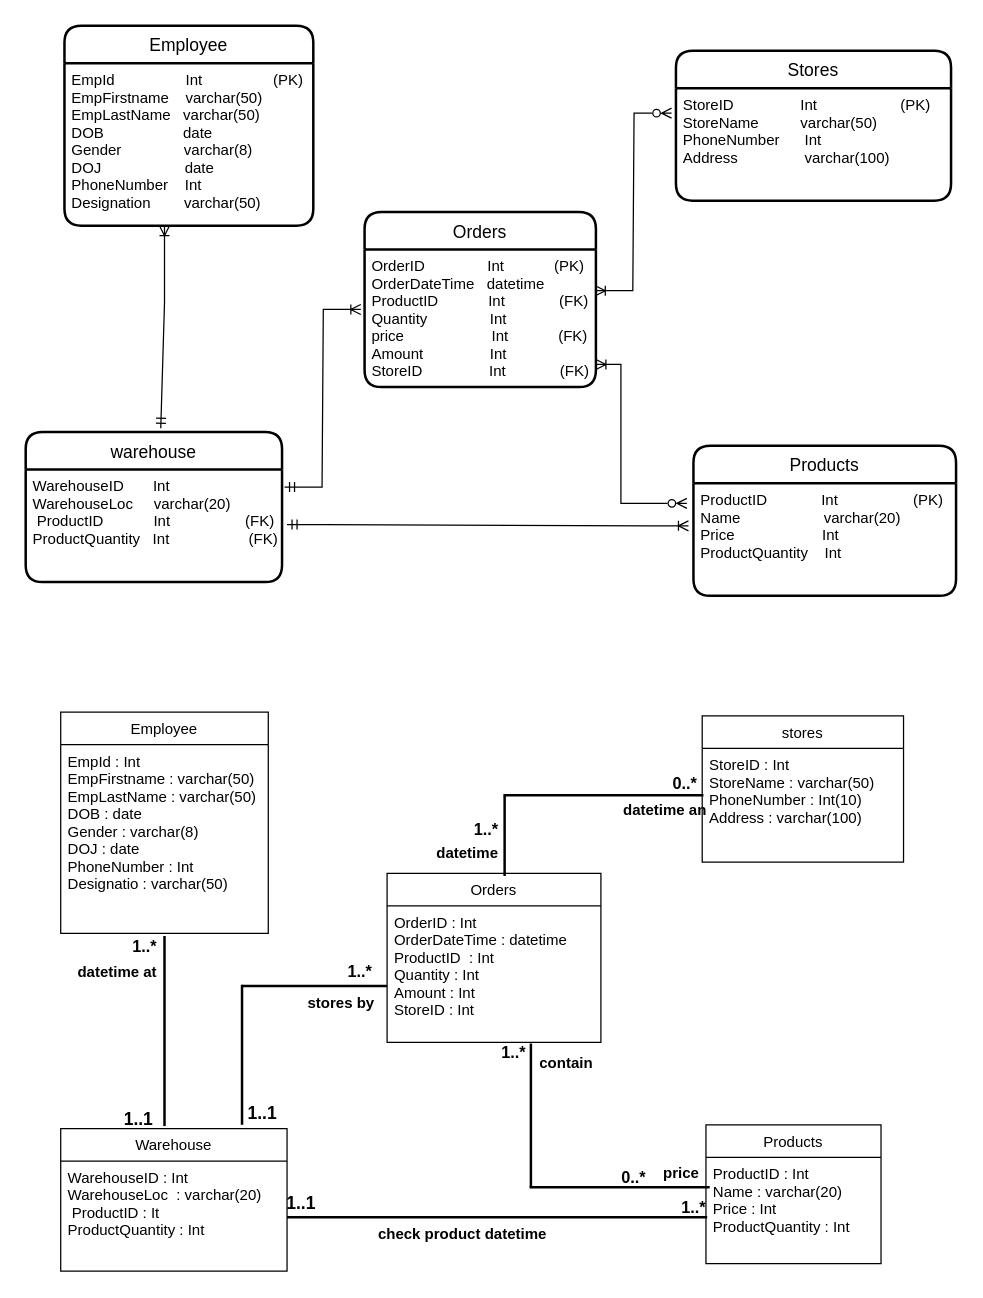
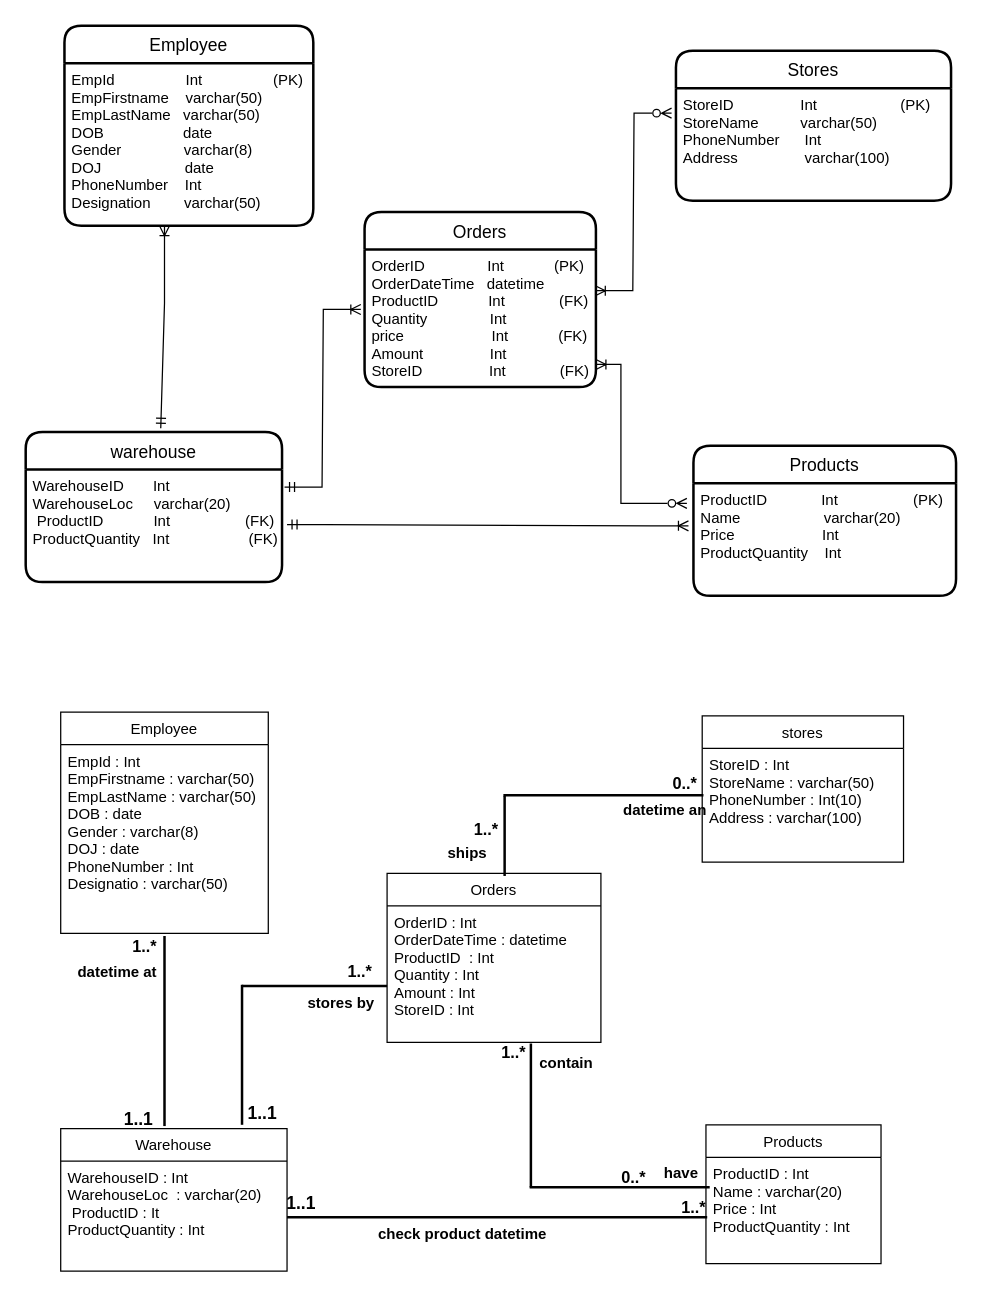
  <mxCell id="0" />
  <mxCell id="1" parent="0" />
  <mxCell id="2" value="Employee" style="swimlane;childLayout=stackLayout;horizontal=1;startSize=30;horizontalStack=0;rounded=1;fontSize=14;fontStyle=0;strokeWidth=2;resizeParent=0;resizeLast=1;shadow=0;dashed=0;align=center;" parent="1" vertex="1"><mxGeometry x="51" y="20" width="199" height="160" as="geometry" /></mxCell>
  <mxCell id="3" value="EmpId                 Int                 (PK)&#10;EmpFirstname    varchar(50)&#10;EmpLastName   varchar(50)&#10;DOB                   date&#10;Gender               varchar(8)&#10;DOJ                    date&#10;PhoneNumber    Int&#10;Designation        varchar(50)" style="align=left;strokeColor=none;fillColor=none;spacingLeft=4;fontSize=12;verticalAlign=top;resizable=0;rotatable=0;part=1;" parent="2" vertex="1"><mxGeometry y="30" width="199" height="130" as="geometry" /></mxCell>
  <mxCell id="4" value="Stores" style="swimlane;childLayout=stackLayout;horizontal=1;startSize=30;horizontalStack=0;rounded=1;fontSize=14;fontStyle=0;strokeWidth=2;resizeParent=0;resizeLast=1;shadow=0;dashed=0;align=center;" parent="1" vertex="1"><mxGeometry x="540" y="40" width="220" height="120" as="geometry" /></mxCell>
  <mxCell id="5" value="StoreID                Int                    (PK)&#10;StoreName          varchar(50)&#10;PhoneNumber      Int&#10;Address                varchar(100)" style="align=left;strokeColor=none;fillColor=none;spacingLeft=4;fontSize=12;verticalAlign=top;resizable=0;rotatable=0;part=1;" parent="4" vertex="1"><mxGeometry y="30" width="220" height="90" as="geometry" /></mxCell>
  <mxCell id="6" value="" style="endArrow=none;html=1;rounded=0;" parent="1" edge="1"><mxGeometry relative="1" as="geometry"><mxPoint x="201" y="220" as="sourcePoint" /><mxPoint x="201" y="220" as="targetPoint" /></mxGeometry></mxCell>
  <mxCell id="7" value="Products" style="swimlane;childLayout=stackLayout;horizontal=1;startSize=30;horizontalStack=0;rounded=1;fontSize=14;fontStyle=0;strokeWidth=2;resizeParent=0;resizeLast=1;shadow=0;dashed=0;align=center;" parent="1" vertex="1"><mxGeometry x="554" y="356" width="210" height="120" as="geometry" /></mxCell>
  <mxCell id="8" value="ProductID             Int                  (PK)&#10;Name                    varchar(20)&#10;Price                     Int&#10;ProductQuantity    Int" style="align=left;strokeColor=none;fillColor=none;spacingLeft=4;fontSize=12;verticalAlign=top;resizable=0;rotatable=0;part=1;" parent="7" vertex="1"><mxGeometry y="30" width="210" height="90" as="geometry" /></mxCell>
  <mxCell id="9" value="Orders" style="swimlane;childLayout=stackLayout;horizontal=1;startSize=30;horizontalStack=0;rounded=1;fontSize=14;fontStyle=0;strokeWidth=2;resizeParent=0;resizeLast=1;shadow=0;dashed=0;align=center;" parent="1" vertex="1"><mxGeometry x="291" y="169" width="185" height="140" as="geometry" /></mxCell>
  <mxCell id="10" value="OrderID               Int            (PK)&#10;OrderDateTime   datetime&#10;ProductID            Int             (FK)&#10;Quantity               Int&#10;price                     Int            (FK)&#10;Amount                Int&#10;StoreID                Int             (FK)" style="align=left;strokeColor=none;fillColor=none;spacingLeft=4;fontSize=12;verticalAlign=top;resizable=0;rotatable=0;part=1;" parent="9" vertex="1"><mxGeometry y="30" width="185" height="110" as="geometry" /></mxCell>
  <mxCell id="11" value="warehouse" style="swimlane;childLayout=stackLayout;horizontal=1;startSize=30;horizontalStack=0;rounded=1;fontSize=14;fontStyle=0;strokeWidth=2;resizeParent=0;resizeLast=1;shadow=0;dashed=0;align=center;" parent="1" vertex="1"><mxGeometry x="20" y="345" width="205" height="120" as="geometry" /></mxCell>
  <mxCell id="12" value="WarehouseID       Int&#10;WarehouseLoc     varchar(20)&#10; ProductID            Int                  (FK)&#10;ProductQuantity   Int                   (FK)" style="align=left;strokeColor=none;fillColor=none;spacingLeft=4;fontSize=12;verticalAlign=top;resizable=0;rotatable=0;part=1;" parent="11" vertex="1"><mxGeometry y="30" width="205" height="90" as="geometry" /></mxCell>
  <mxCell id="13" value="Employee" style="swimlane;fontStyle=0;childLayout=stackLayout;horizontal=1;startSize=26;fillColor=none;horizontalStack=0;resizeParent=1;resizeParentMax=0;resizeLast=0;collapsible=1;marginBottom=0;" parent="1" vertex="1"><mxGeometry x="48" y="569" width="166" height="177" as="geometry" /></mxCell>
  <mxCell id="14" value="EmpId : Int&#10;EmpFirstname : varchar(50)&#10;EmpLastName : varchar(50)&#10;DOB : date&#10;Gender : varchar(8)&#10;DOJ : date&#10;PhoneNumber : Int&#10;Designatio : varchar(50)" style="text;strokeColor=none;fillColor=none;align=left;verticalAlign=top;spacingLeft=4;spacingRight=4;overflow=hidden;rotatable=0;points=[[0,0.5],[1,0.5]];portConstraint=eastwest;" parent="13" vertex="1"><mxGeometry y="26" width="166" height="125" as="geometry" /></mxCell>
  <mxCell id="15" value="&#10;&#10;&#10;&#10;&#10;" style="text;strokeColor=none;fillColor=none;align=left;verticalAlign=top;spacingLeft=4;spacingRight=4;overflow=hidden;rotatable=0;points=[[0,0.5],[1,0.5]];portConstraint=eastwest;" parent="13" vertex="1"><mxGeometry y="151" width="166" height="26" as="geometry" /></mxCell>
  <mxCell id="16" value="Orders" style="swimlane;fontStyle=0;childLayout=stackLayout;horizontal=1;startSize=26;fillColor=none;horizontalStack=0;resizeParent=1;resizeParentMax=0;resizeLast=0;collapsible=1;marginBottom=0;" parent="1" vertex="1"><mxGeometry x="309" y="698" width="171" height="135" as="geometry" /></mxCell>
  <mxCell id="17" value="OrderID : Int&#10;OrderDateTime : datetime&#10;ProductID  : Int&#10;Quantity : Int&#10;Amount : Int&#10;StoreID : Int" style="text;strokeColor=none;fillColor=none;align=left;verticalAlign=top;spacingLeft=4;spacingRight=4;overflow=hidden;rotatable=0;points=[[0,0.5],[1,0.5]];portConstraint=eastwest;" parent="16" vertex="1"><mxGeometry y="26" width="171" height="109" as="geometry" /></mxCell>
  <mxCell id="18" value="stores" style="swimlane;fontStyle=0;childLayout=stackLayout;horizontal=1;startSize=26;fillColor=none;horizontalStack=0;resizeParent=1;resizeParentMax=0;resizeLast=0;collapsible=1;marginBottom=0;" parent="1" vertex="1"><mxGeometry x="561" y="572" width="161" height="117" as="geometry" /></mxCell>
  <mxCell id="19" value="StoreID : Int&#10;StoreName : varchar(50)&#10;PhoneNumber : Int(10)&#10;Address : varchar(100)" style="text;strokeColor=none;fillColor=none;align=left;verticalAlign=top;spacingLeft=4;spacingRight=4;overflow=hidden;rotatable=0;points=[[0,0.5],[1,0.5]];portConstraint=eastwest;" parent="18" vertex="1"><mxGeometry y="26" width="161" height="91" as="geometry" /></mxCell>
  <mxCell id="20" value="Products" style="swimlane;fontStyle=0;childLayout=stackLayout;horizontal=1;startSize=26;fillColor=none;horizontalStack=0;resizeParent=1;resizeParentMax=0;resizeLast=0;collapsible=1;marginBottom=0;" parent="1" vertex="1"><mxGeometry x="564" y="899" width="140" height="111" as="geometry" /></mxCell>
  <mxCell id="21" value="ProductID : Int&#10;Name : varchar(20)&#10;Price : Int&#10;ProductQuantity : Int" style="text;strokeColor=none;fillColor=none;align=left;verticalAlign=top;spacingLeft=4;spacingRight=4;overflow=hidden;rotatable=0;points=[[0,0.5],[1,0.5]];portConstraint=eastwest;" parent="20" vertex="1"><mxGeometry y="26" width="140" height="85" as="geometry" /></mxCell>
  <mxCell id="22" value="Warehouse" style="swimlane;fontStyle=0;childLayout=stackLayout;horizontal=1;startSize=26;fillColor=none;horizontalStack=0;resizeParent=1;resizeParentMax=0;resizeLast=0;collapsible=1;marginBottom=0;" parent="1" vertex="1"><mxGeometry x="48" y="902" width="181" height="114" as="geometry" /></mxCell>
  <mxCell id="23" value="WarehouseID : Int&#10;WarehouseLoc  : varchar(20)&#10; ProductID : It&#10;ProductQuantity : Int" style="text;strokeColor=none;fillColor=none;align=left;verticalAlign=top;spacingLeft=4;spacingRight=4;overflow=hidden;rotatable=0;points=[[0,0.5],[1,0.5]];portConstraint=eastwest;" parent="22" vertex="1"><mxGeometry y="26" width="181" height="88" as="geometry" /></mxCell>
  <mxCell id="24" value="" style="line;strokeWidth=2;html=1;" parent="1" vertex="1"><mxGeometry x="229" y="968" width="336" height="10" as="geometry" /></mxCell>
  <mxCell id="25" value="" style="line;strokeWidth=2;direction=south;html=1;" parent="1" vertex="1"><mxGeometry x="126" y="748" width="10" height="152" as="geometry" /></mxCell>
  <mxCell id="26" value="" style="line;strokeWidth=2;html=1;" parent="1" vertex="1"><mxGeometry x="193" y="783" width="116" height="10" as="geometry" /></mxCell>
  <mxCell id="27" value="" style="line;strokeWidth=2;direction=south;html=1;" parent="1" vertex="1"><mxGeometry x="188" y="787" width="10" height="112" as="geometry" /></mxCell>
  <mxCell id="28" value="" style="line;strokeWidth=2;direction=south;html=1;" parent="1" vertex="1"><mxGeometry x="419" y="834" width="10" height="115" as="geometry" /></mxCell>
  <mxCell id="29" value="" style="line;strokeWidth=2;html=1;" parent="1" vertex="1"><mxGeometry x="423" y="944" width="144" height="10" as="geometry" /></mxCell>
  <mxCell id="30" value="" style="line;strokeWidth=2;html=1;" parent="1" vertex="1"><mxGeometry x="402" y="562" width="160" height="147" as="geometry" /></mxCell>
  <mxCell id="31" value="" style="line;strokeWidth=2;direction=south;html=1;" parent="1" vertex="1"><mxGeometry x="398" y="636" width="10" height="64" as="geometry" /></mxCell>
- <mxCell id="32" value="&lt;span style=&quot;font-size: 12px;&quot;&gt;datetime&lt;/span&gt;" style="text;strokeColor=none;fillColor=none;html=1;fontSize=24;fontStyle=1;verticalAlign=middle;align=center;" parent="1" vertex="1"><mxGeometry x="322" y="661" width="102" height="33" as="geometry" /></mxCell>
+ <mxCell id="32" value="&lt;span style=&quot;font-size: 12px;&quot;&gt;ships&lt;/span&gt;" style="text;strokeColor=none;fillColor=none;html=1;fontSize=24;fontStyle=1;verticalAlign=middle;align=center;" parent="1" vertex="1"><mxGeometry x="322" y="661" width="102" height="33" as="geometry" /></mxCell>
  <mxCell id="33" value="&lt;font style=&quot;font-size: 13px;&quot;&gt;1..*&lt;/font&gt;" style="text;strokeColor=none;fillColor=none;html=1;fontSize=24;fontStyle=1;verticalAlign=middle;align=center;" parent="1" vertex="1"><mxGeometry x="337.5" y="640" width="100" height="40" as="geometry" /></mxCell>
  <mxCell id="34" value="&lt;span style=&quot;font-size: 12px;&quot;&gt;datetime an&lt;/span&gt;" style="text;strokeColor=none;fillColor=none;html=1;fontSize=24;fontStyle=1;verticalAlign=middle;align=center;" parent="1" vertex="1"><mxGeometry x="481" y="624" width="100" height="40" as="geometry" /></mxCell>
  <mxCell id="35" value="&lt;font style=&quot;font-size: 13px;&quot;&gt;0..*&lt;/font&gt;" style="text;strokeColor=none;fillColor=none;html=1;fontSize=24;fontStyle=1;verticalAlign=middle;align=center;" parent="1" vertex="1"><mxGeometry x="497" y="603" width="100" height="40" as="geometry" /></mxCell>
  <mxCell id="36" value="&lt;span style=&quot;font-size: 12px;&quot;&gt;contain&lt;/span&gt;" style="text;strokeColor=none;fillColor=none;html=1;fontSize=24;fontStyle=1;verticalAlign=middle;align=center;" parent="1" vertex="1"><mxGeometry x="402" y="826" width="100" height="40" as="geometry" /></mxCell>
- <mxCell id="37" value="&lt;span style=&quot;font-size: 12px;&quot;&gt;price&lt;/span&gt;" style="text;strokeColor=none;fillColor=none;html=1;fontSize=24;fontStyle=1;verticalAlign=middle;align=center;" parent="1" vertex="1"><mxGeometry x="494" y="914" width="100" height="40" as="geometry" /></mxCell>
+ <mxCell id="37" value="&lt;span style=&quot;font-size: 12px;&quot;&gt;have&lt;/span&gt;" style="text;strokeColor=none;fillColor=none;html=1;fontSize=24;fontStyle=1;verticalAlign=middle;align=center;" parent="1" vertex="1"><mxGeometry x="494" y="914" width="100" height="40" as="geometry" /></mxCell>
  <mxCell id="38" value="&lt;font style=&quot;font-size: 13px;&quot;&gt;0..*&lt;/font&gt;" style="text;strokeColor=none;fillColor=none;html=1;fontSize=24;fontStyle=1;verticalAlign=middle;align=center;" parent="1" vertex="1"><mxGeometry x="456" y="918" width="100" height="40" as="geometry" /></mxCell>
  <mxCell id="39" value="&lt;font style=&quot;font-size: 13px;&quot;&gt;1..*&lt;/font&gt;" style="text;strokeColor=none;fillColor=none;html=1;fontSize=24;fontStyle=1;verticalAlign=middle;align=center;" parent="1" vertex="1"><mxGeometry x="360" y="818" width="100" height="40" as="geometry" /></mxCell>
  <mxCell id="40" value="&lt;font style=&quot;font-size: 13px;&quot;&gt;1..*&lt;/font&gt;" style="text;strokeColor=none;fillColor=none;html=1;fontSize=24;fontStyle=1;verticalAlign=middle;align=center;" parent="1" vertex="1"><mxGeometry x="504" y="942" width="100" height="40" as="geometry" /></mxCell>
  <mxCell id="41" value="&lt;font style=&quot;font-size: 13px;&quot;&gt;1..*&lt;/font&gt;" style="text;strokeColor=none;fillColor=none;html=1;fontSize=24;fontStyle=1;verticalAlign=middle;align=center;" parent="1" vertex="1"><mxGeometry x="65" y="733" width="100" height="40" as="geometry" /></mxCell>
  <mxCell id="42" value="&lt;font style=&quot;font-size: 14px;&quot;&gt;1..1&lt;/font&gt;" style="text;strokeColor=none;fillColor=none;html=1;fontSize=24;fontStyle=1;verticalAlign=middle;align=center;" parent="1" vertex="1"><mxGeometry x="25" y="871.5" width="170" height="40" as="geometry" /></mxCell>
  <mxCell id="43" value="&lt;font style=&quot;font-size: 14px;&quot;&gt;1..1&lt;/font&gt;" style="text;strokeColor=none;fillColor=none;html=1;fontSize=24;fontStyle=1;verticalAlign=middle;align=center;" parent="1" vertex="1"><mxGeometry x="155" y="939" width="170" height="40" as="geometry" /></mxCell>
  <mxCell id="44" value="&lt;font style=&quot;font-size: 14px;&quot;&gt;1..1&lt;/font&gt;" style="text;strokeColor=none;fillColor=none;html=1;fontSize=24;fontStyle=1;verticalAlign=middle;align=center;" parent="1" vertex="1"><mxGeometry x="118" y="867" width="181" height="40" as="geometry" /></mxCell>
  <mxCell id="45" value="&lt;span style=&quot;font-size: 12px;&quot;&gt;check product datetime&lt;/span&gt;" style="text;strokeColor=none;fillColor=none;html=1;fontSize=24;fontStyle=1;verticalAlign=middle;align=center;" parent="1" vertex="1"><mxGeometry x="319" y="963" width="100" height="40" as="geometry" /></mxCell>
  <mxCell id="46" value="&lt;span style=&quot;font-size: 12px;&quot;&gt;stores by&lt;/span&gt;" style="text;strokeColor=none;fillColor=none;html=1;fontSize=24;fontStyle=1;verticalAlign=middle;align=center;" parent="1" vertex="1"><mxGeometry x="222" y="778" width="100" height="40" as="geometry" /></mxCell>
  <mxCell id="47" value="&lt;font style=&quot;font-size: 13px;&quot;&gt;1..*&lt;/font&gt;" style="text;strokeColor=none;fillColor=none;html=1;fontSize=24;fontStyle=1;verticalAlign=middle;align=center;" parent="1" vertex="1"><mxGeometry x="237" y="753" width="100" height="40" as="geometry" /></mxCell>
  <mxCell id="48" value="&lt;span style=&quot;font-size: 12px;&quot;&gt;datetime at&lt;/span&gt;" style="text;strokeColor=none;fillColor=none;html=1;fontSize=24;fontStyle=1;verticalAlign=middle;align=center;" parent="1" vertex="1"><mxGeometry x="43" y="753" width="100" height="40" as="geometry" /></mxCell>
  <mxCell id="49" value="" style="edgeStyle=entityRelationEdgeStyle;fontSize=12;html=1;endArrow=ERoneToMany;startArrow=ERmandOne;rounded=0;entryX=-0.019;entryY=0.378;entryDx=0;entryDy=0;entryPerimeter=0;" parent="1" target="8" edge="1"><mxGeometry width="100" height="100" relative="1" as="geometry"><mxPoint x="229" y="419" as="sourcePoint" /><mxPoint x="329" y="319" as="targetPoint" /></mxGeometry></mxCell>
  <mxCell id="50" value="" style="edgeStyle=entityRelationEdgeStyle;fontSize=12;html=1;endArrow=ERoneToMany;startArrow=ERmandOne;rounded=0;" parent="1" edge="1"><mxGeometry width="100" height="100" relative="1" as="geometry"><mxPoint x="227" y="389" as="sourcePoint" /><mxPoint x="288" y="247" as="targetPoint" /></mxGeometry></mxCell>
  <mxCell id="51" value="" style="edgeStyle=entityRelationEdgeStyle;fontSize=12;html=1;endArrow=ERzeroToMany;startArrow=ERoneToMany;rounded=0;endFill=0;startFill=0;" parent="1" edge="1"><mxGeometry width="100" height="100" relative="1" as="geometry"><mxPoint x="475.5" y="232" as="sourcePoint" /><mxPoint x="536.5" y="90" as="targetPoint" /></mxGeometry></mxCell>
  <mxCell id="52" value="" style="fontSize=12;html=1;endArrow=ERoneToMany;startArrow=ERmandOne;rounded=0;startFill=0;" parent="1" edge="1"><mxGeometry width="100" height="100" relative="1" as="geometry"><mxPoint x="128" y="342" as="sourcePoint" /><mxPoint x="131" y="180" as="targetPoint" /><Array as="points"><mxPoint x="131" y="242" /></Array></mxGeometry></mxCell>
  <mxCell id="53" value="" style="fontSize=12;html=1;endArrow=ERzeroToMany;startArrow=ERoneToMany;rounded=0;endFill=0;startFill=0;edgeStyle=elbowEdgeStyle;entryX=-0.025;entryY=0.178;entryDx=0;entryDy=0;entryPerimeter=0;exitX=1;exitY=0.836;exitDx=0;exitDy=0;exitPerimeter=0;" parent="1" source="10" target="8" edge="1"><mxGeometry width="100" height="100" relative="1" as="geometry"><mxPoint x="474" y="286" as="sourcePoint" /><mxPoint x="514" y="381" as="targetPoint" /><Array as="points"><mxPoint x="496" y="330" /><mxPoint x="455" y="344" /><mxPoint x="455" y="395" /></Array></mxGeometry></mxCell>
